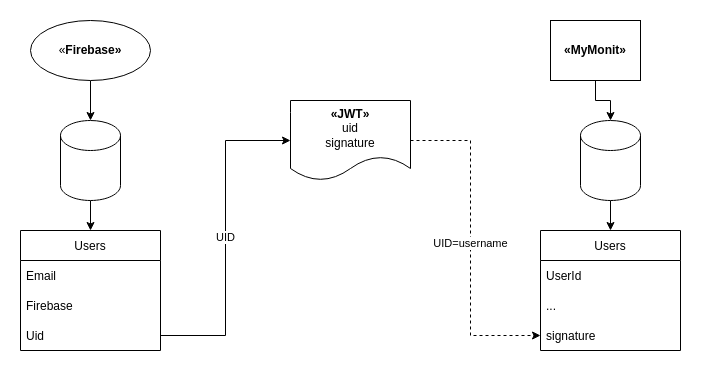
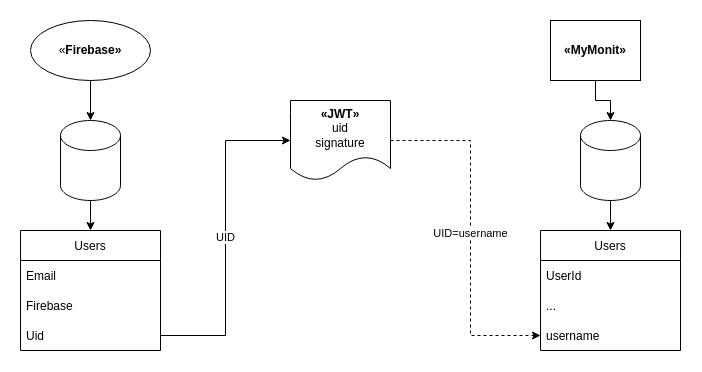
  <mxCell id="0" />
  <mxCell id="1" parent="0" />
  <mxCell id="2" style="edgeStyle=orthogonalEdgeStyle;rounded=0;orthogonalLoop=1;jettySize=auto;html=1;" edge="1" parent="1" source="3" target="5"><mxGeometry relative="1" as="geometry" /></mxCell>
  <mxCell id="3" value="«&lt;b&gt;Firebase»&lt;/b&gt;" style="ellipse;whiteSpace=wrap;html=1;" vertex="1" parent="1"><mxGeometry x="30" y="20" width="120" height="60" as="geometry" /></mxCell>
  <mxCell id="4" style="edgeStyle=orthogonalEdgeStyle;rounded=0;orthogonalLoop=1;jettySize=auto;html=1;" edge="1" parent="1" source="5" target="6"><mxGeometry relative="1" as="geometry" /></mxCell>
  <mxCell id="5" value="" style="shape=cylinder3;whiteSpace=wrap;html=1;boundedLbl=1;backgroundOutline=1;size=15;" vertex="1" parent="1"><mxGeometry x="60" y="120" width="60" height="80" as="geometry" /></mxCell>
  <mxCell id="6" value="Users" style="swimlane;fontStyle=0;childLayout=stackLayout;horizontal=1;startSize=30;horizontalStack=0;resizeParent=1;resizeParentMax=0;resizeLast=0;collapsible=1;marginBottom=0;" vertex="1" parent="1"><mxGeometry x="20" y="230" width="140" height="120" as="geometry" /></mxCell>
  <mxCell id="7" value="Email" style="text;strokeColor=none;fillColor=none;align=left;verticalAlign=middle;spacingLeft=4;spacingRight=4;overflow=hidden;points=[[0,0.5],[1,0.5]];portConstraint=eastwest;rotatable=0;" vertex="1" parent="6"><mxGeometry y="30" width="140" height="30" as="geometry" /></mxCell>
  <mxCell id="8" value="Firebase" style="text;strokeColor=none;fillColor=none;align=left;verticalAlign=middle;spacingLeft=4;spacingRight=4;overflow=hidden;points=[[0,0.5],[1,0.5]];portConstraint=eastwest;rotatable=0;" vertex="1" parent="6"><mxGeometry y="60" width="140" height="30" as="geometry" /></mxCell>
  <mxCell id="9" value="Uid" style="text;strokeColor=none;fillColor=none;align=left;verticalAlign=middle;spacingLeft=4;spacingRight=4;overflow=hidden;points=[[0,0.5],[1,0.5]];portConstraint=eastwest;rotatable=0;" vertex="1" parent="6"><mxGeometry y="90" width="140" height="30" as="geometry" /></mxCell>
  <mxCell id="10" style="edgeStyle=orthogonalEdgeStyle;rounded=0;orthogonalLoop=1;jettySize=auto;html=1;" edge="1" parent="1" source="11" target="13"><mxGeometry relative="1" as="geometry" /></mxCell>
  <mxCell id="11" value="&lt;b&gt;«MyMonit»&lt;/b&gt;" style="rounded=0;whiteSpace=wrap;html=1;" vertex="1" parent="1"><mxGeometry x="550" y="20" width="90" height="60" as="geometry" /></mxCell>
  <mxCell id="12" style="edgeStyle=orthogonalEdgeStyle;rounded=0;orthogonalLoop=1;jettySize=auto;html=1;" edge="1" parent="1" source="13" target="14"><mxGeometry relative="1" as="geometry" /></mxCell>
  <mxCell id="13" value="" style="shape=cylinder3;whiteSpace=wrap;html=1;boundedLbl=1;backgroundOutline=1;size=15;" vertex="1" parent="1"><mxGeometry x="580" y="120" width="60" height="80" as="geometry" /></mxCell>
  <mxCell id="14" value="Users" style="swimlane;fontStyle=0;childLayout=stackLayout;horizontal=1;startSize=30;horizontalStack=0;resizeParent=1;resizeParentMax=0;resizeLast=0;collapsible=1;marginBottom=0;" vertex="1" parent="1"><mxGeometry x="540" y="230" width="140" height="120" as="geometry" /></mxCell>
  <mxCell id="15" value="UserId" style="text;strokeColor=none;fillColor=none;align=left;verticalAlign=middle;spacingLeft=4;spacingRight=4;overflow=hidden;points=[[0,0.5],[1,0.5]];portConstraint=eastwest;rotatable=0;" vertex="1" parent="14"><mxGeometry y="30" width="140" height="30" as="geometry" /></mxCell>
  <mxCell id="16" value="..." style="text;strokeColor=none;fillColor=none;align=left;verticalAlign=middle;spacingLeft=4;spacingRight=4;overflow=hidden;points=[[0,0.5],[1,0.5]];portConstraint=eastwest;rotatable=0;" vertex="1" parent="14"><mxGeometry y="60" width="140" height="30" as="geometry" /></mxCell>
- <mxCell id="17" value="signature" style="text;strokeColor=none;fillColor=none;align=left;verticalAlign=middle;spacingLeft=4;spacingRight=4;overflow=hidden;points=[[0,0.5],[1,0.5]];portConstraint=eastwest;rotatable=0;" vertex="1" parent="14"><mxGeometry y="90" width="140" height="30" as="geometry" /></mxCell>
+ <mxCell id="17" value="username" style="text;strokeColor=none;fillColor=none;align=left;verticalAlign=middle;spacingLeft=4;spacingRight=4;overflow=hidden;points=[[0,0.5],[1,0.5]];portConstraint=eastwest;rotatable=0;" vertex="1" parent="14"><mxGeometry y="90" width="140" height="30" as="geometry" /></mxCell>
  <mxCell id="18" value="UID=username" style="edgeStyle=orthogonalEdgeStyle;rounded=0;orthogonalLoop=1;jettySize=auto;html=1;dashed=1;" edge="1" parent="1" source="19" target="17"><mxGeometry relative="1" as="geometry"><Array as="points"><mxPoint x="470" y="140" /><mxPoint x="470" y="335" /></Array></mxGeometry></mxCell>
- <mxCell id="19" value="&lt;div&gt;&lt;b&gt;«JWT»&lt;/b&gt;&lt;/div&gt;&lt;div&gt;uid&lt;/div&gt;&lt;div&gt;signature&lt;br&gt;&lt;/div&gt;" style="shape=document;whiteSpace=wrap;html=1;boundedLbl=1;" vertex="1" parent="1"><mxGeometry x="290" y="100" width="120" height="80" as="geometry" /></mxCell>
+ <mxCell id="19" value="&lt;div&gt;&lt;b&gt;«JWT»&lt;/b&gt;&lt;/div&gt;&lt;div&gt;uid&lt;/div&gt;&lt;div&gt;signature&lt;br&gt;&lt;/div&gt;" style="shape=document;whiteSpace=wrap;html=1;boundedLbl=1;" vertex="1" parent="1"><mxGeometry x="290" y="100" width="100" height="80" as="geometry" /></mxCell>
  <mxCell id="20" value="UID" style="edgeStyle=orthogonalEdgeStyle;rounded=0;orthogonalLoop=1;jettySize=auto;html=1;entryX=0;entryY=0.5;entryDx=0;entryDy=0;" edge="1" parent="1" source="9" target="19"><mxGeometry relative="1" as="geometry" /></mxCell>
